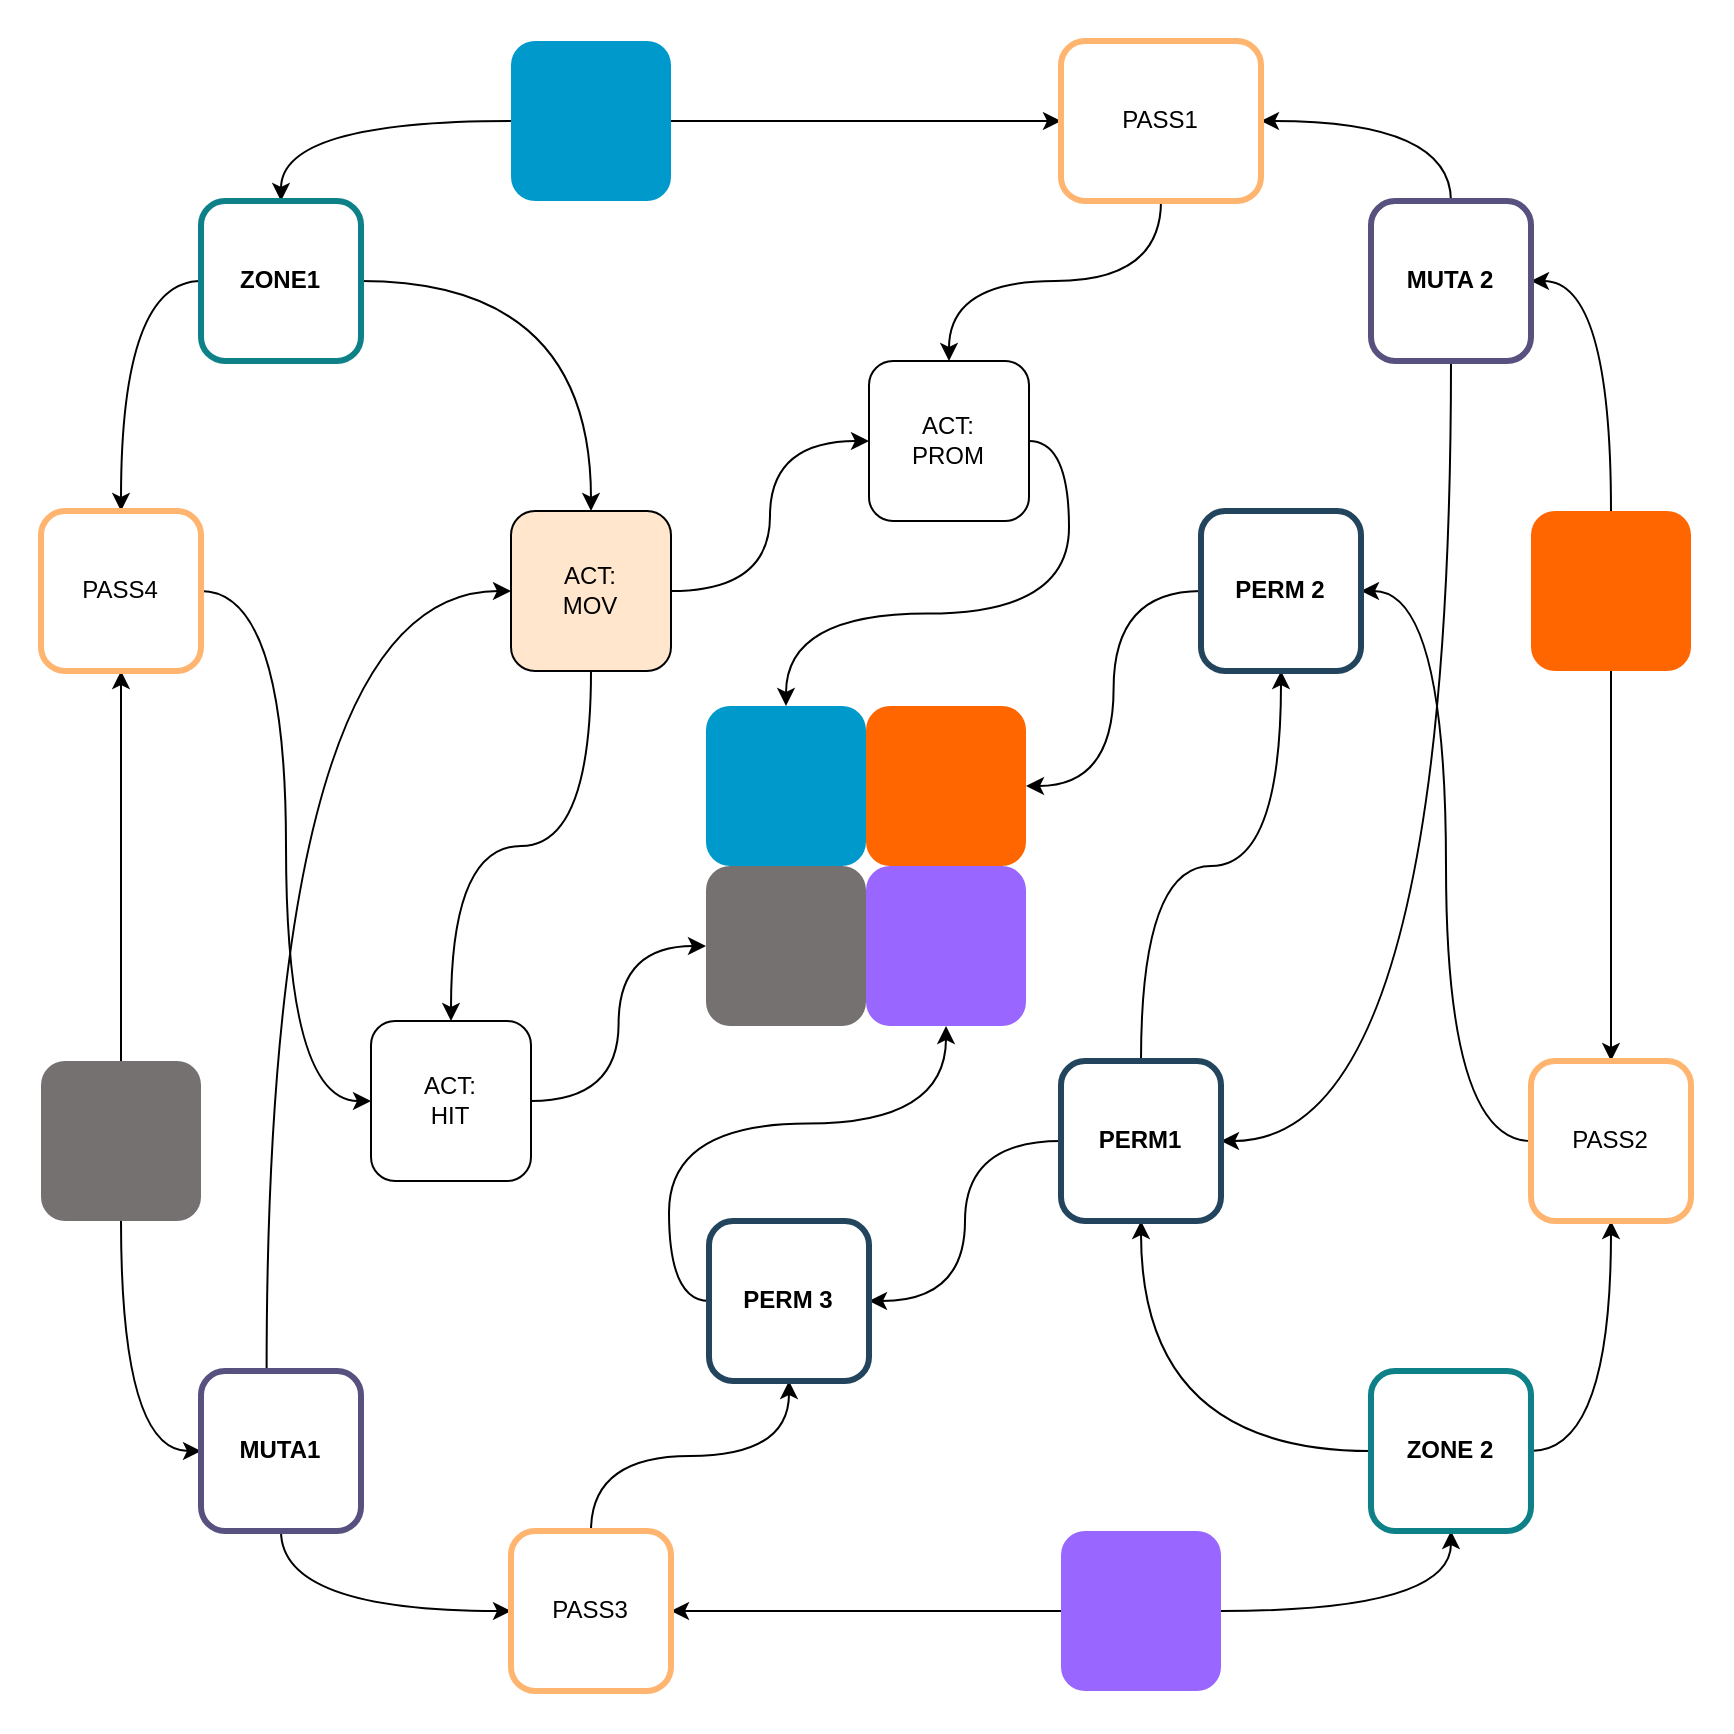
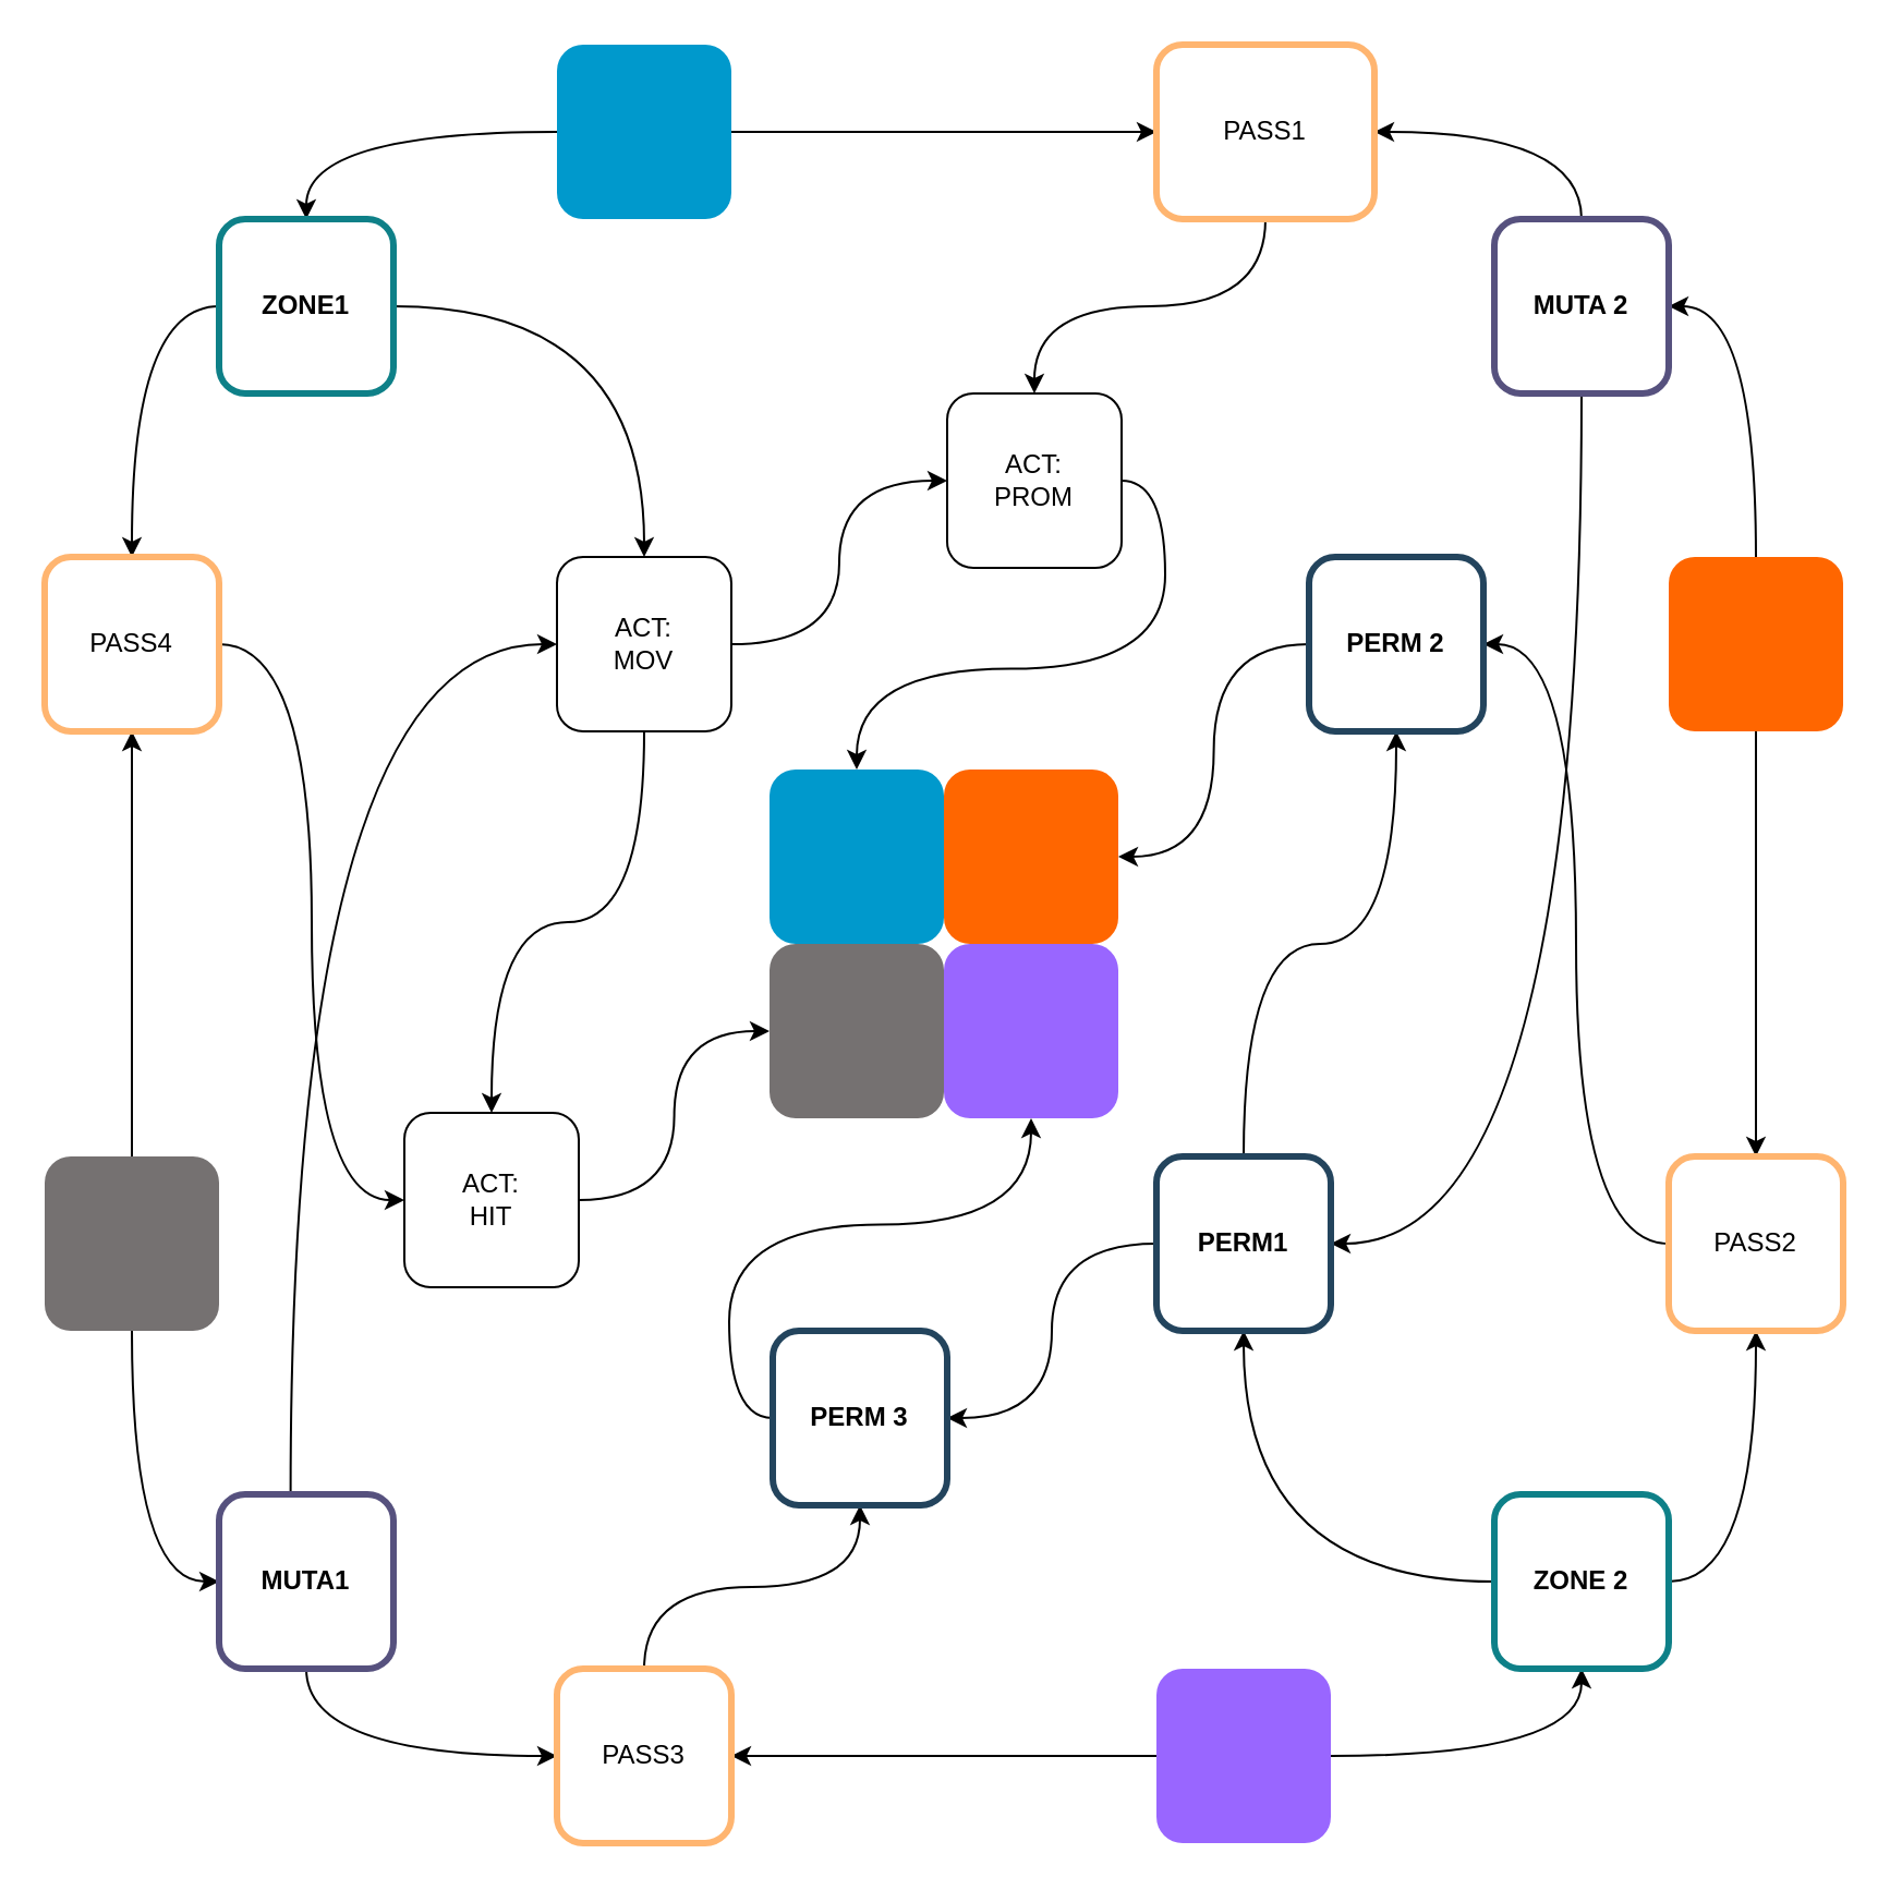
  <mxCell id="0" />
  <mxCell id="1" parent="0" />
  <mxCell id="2" style="edgeStyle=orthogonalEdgeStyle;orthogonalLoop=1;jettySize=auto;html=1;entryX=0.5;entryY=0;entryDx=0;entryDy=0;curved=1;" parent="1" source="4" target="16" edge="1"><mxGeometry relative="1" as="geometry" /></mxCell>
  <mxCell id="3" style="edgeStyle=orthogonalEdgeStyle;curved=1;orthogonalLoop=1;jettySize=auto;html=1;entryX=0;entryY=0.5;entryDx=0;entryDy=0;" parent="1" source="4" target="45" edge="1"><mxGeometry relative="1" as="geometry" /></mxCell>
  <mxCell id="4" value="" style="whiteSpace=wrap;html=1;aspect=fixed;rounded=1;fillColor=#0099CC;strokeColor=none;" parent="1" vertex="1"><mxGeometry x="255" y="20" width="80" height="80" as="geometry" /></mxCell>
  <mxCell id="5" style="edgeStyle=orthogonalEdgeStyle;curved=1;orthogonalLoop=1;jettySize=auto;html=1;entryX=1;entryY=0.5;entryDx=0;entryDy=0;exitX=0.5;exitY=0;exitDx=0;exitDy=0;" parent="1" source="7" target="19" edge="1"><mxGeometry relative="1" as="geometry" /></mxCell>
  <mxCell id="6" style="edgeStyle=orthogonalEdgeStyle;curved=1;orthogonalLoop=1;jettySize=auto;html=1;entryX=0.5;entryY=0;entryDx=0;entryDy=0;exitX=0.5;exitY=1;exitDx=0;exitDy=0;" parent="1" source="7" target="27" edge="1"><mxGeometry relative="1" as="geometry" /></mxCell>
  <mxCell id="7" value="" style="whiteSpace=wrap;html=1;aspect=fixed;rounded=1;fillColor=#FF6600;strokeColor=none;" parent="1" vertex="1"><mxGeometry x="765" y="255" width="80" height="80" as="geometry" /></mxCell>
  <mxCell id="8" style="edgeStyle=orthogonalEdgeStyle;curved=1;orthogonalLoop=1;jettySize=auto;html=1;entryX=0.5;entryY=1;entryDx=0;entryDy=0;" parent="1" source="10" target="22" edge="1"><mxGeometry relative="1" as="geometry" /></mxCell>
  <mxCell id="9" style="edgeStyle=orthogonalEdgeStyle;curved=1;orthogonalLoop=1;jettySize=auto;html=1;entryX=1;entryY=0.5;entryDx=0;entryDy=0;" parent="1" source="10" target="34" edge="1"><mxGeometry relative="1" as="geometry" /></mxCell>
  <mxCell id="10" value="" style="whiteSpace=wrap;html=1;aspect=fixed;rounded=1;fillColor=#9966FF;strokeColor=none;" parent="1" vertex="1"><mxGeometry x="530" y="765" width="80" height="80" as="geometry" /></mxCell>
  <mxCell id="11" style="edgeStyle=orthogonalEdgeStyle;orthogonalLoop=1;jettySize=auto;html=1;entryX=0;entryY=0.5;entryDx=0;entryDy=0;curved=1;" parent="1" source="13" target="25" edge="1"><mxGeometry relative="1" as="geometry" /></mxCell>
  <mxCell id="12" style="edgeStyle=orthogonalEdgeStyle;curved=1;orthogonalLoop=1;jettySize=auto;html=1;entryX=0.5;entryY=1;entryDx=0;entryDy=0;" parent="1" source="13" target="39" edge="1"><mxGeometry relative="1" as="geometry" /></mxCell>
  <mxCell id="13" value="" style="whiteSpace=wrap;html=1;aspect=fixed;rounded=1;fillColor=#757171;strokeColor=none;" parent="1" vertex="1"><mxGeometry x="20" y="530" width="80" height="80" as="geometry" /></mxCell>
  <mxCell id="14" style="edgeStyle=orthogonalEdgeStyle;curved=1;orthogonalLoop=1;jettySize=auto;html=1;entryX=0.5;entryY=0;entryDx=0;entryDy=0;" parent="1" source="16" target="37" edge="1"><mxGeometry relative="1" as="geometry" /></mxCell>
  <mxCell id="15" style="edgeStyle=orthogonalEdgeStyle;curved=1;orthogonalLoop=1;jettySize=auto;html=1;entryX=0.5;entryY=0;entryDx=0;entryDy=0;exitX=0;exitY=0.5;exitDx=0;exitDy=0;" parent="1" source="16" target="39" edge="1"><mxGeometry relative="1" as="geometry" /></mxCell>
  <mxCell id="16" value="ZONE1" style="whiteSpace=wrap;html=1;aspect=fixed;rounded=1;strokeColor=#0e8088;strokeWidth=3;fillColor=none;fontStyle=1" parent="1" vertex="1"><mxGeometry x="100" y="100" width="80" height="80" as="geometry" /></mxCell>
  <mxCell id="17" style="edgeStyle=orthogonalEdgeStyle;curved=1;orthogonalLoop=1;jettySize=auto;html=1;entryX=1;entryY=0.5;entryDx=0;entryDy=0;exitX=0.5;exitY=0;exitDx=0;exitDy=0;" parent="1" source="19" target="45" edge="1"><mxGeometry relative="1" as="geometry" /></mxCell>
  <mxCell id="18" style="edgeStyle=orthogonalEdgeStyle;curved=1;orthogonalLoop=1;jettySize=auto;html=1;entryX=1;entryY=0.5;entryDx=0;entryDy=0;exitX=0.5;exitY=1;exitDx=0;exitDy=0;" parent="1" source="19" target="30" edge="1"><mxGeometry relative="1" as="geometry" /></mxCell>
  <mxCell id="19" value="MUTA 2" style="whiteSpace=wrap;html=1;aspect=fixed;rounded=1;strokeWidth=3;fillColor=none;strokeColor=#56517e;fontStyle=1" parent="1" vertex="1"><mxGeometry x="685" y="100" width="80" height="80" as="geometry" /></mxCell>
  <mxCell id="20" style="edgeStyle=orthogonalEdgeStyle;curved=1;orthogonalLoop=1;jettySize=auto;html=1;entryX=0.5;entryY=1;entryDx=0;entryDy=0;exitX=1;exitY=0.5;exitDx=0;exitDy=0;" parent="1" source="22" target="27" edge="1"><mxGeometry relative="1" as="geometry" /></mxCell>
  <mxCell id="21" style="edgeStyle=orthogonalEdgeStyle;curved=1;orthogonalLoop=1;jettySize=auto;html=1;entryX=0.5;entryY=1;entryDx=0;entryDy=0;exitX=0;exitY=0.5;exitDx=0;exitDy=0;" parent="1" source="22" target="30" edge="1"><mxGeometry relative="1" as="geometry" /></mxCell>
  <mxCell id="22" value="ZONE 2" style="whiteSpace=wrap;html=1;aspect=fixed;rounded=1;strokeWidth=3;fillColor=none;strokeColor=#0e8088;fontStyle=1" parent="1" vertex="1"><mxGeometry x="685" y="685" width="80" height="80" as="geometry" /></mxCell>
  <mxCell id="23" style="edgeStyle=orthogonalEdgeStyle;curved=1;orthogonalLoop=1;jettySize=auto;html=1;entryX=0;entryY=0.5;entryDx=0;entryDy=0;exitX=0.5;exitY=1;exitDx=0;exitDy=0;" parent="1" source="25" target="34" edge="1"><mxGeometry relative="1" as="geometry" /></mxCell>
  <mxCell id="24" style="edgeStyle=orthogonalEdgeStyle;curved=1;orthogonalLoop=1;jettySize=auto;html=1;entryX=0;entryY=0.5;entryDx=0;entryDy=0;exitX=0.41;exitY=0.004;exitDx=0;exitDy=0;exitPerimeter=0;" parent="1" source="25" target="37" edge="1"><mxGeometry relative="1" as="geometry" /></mxCell>
  <mxCell id="25" value="MUTA1" style="whiteSpace=wrap;html=1;aspect=fixed;rounded=1;strokeWidth=3;fillColor=none;strokeColor=#56517e;fontStyle=1" parent="1" vertex="1"><mxGeometry x="100" y="685" width="80" height="80" as="geometry" /></mxCell>
  <mxCell id="26" style="edgeStyle=orthogonalEdgeStyle;curved=1;orthogonalLoop=1;jettySize=auto;html=1;entryX=1;entryY=0.5;entryDx=0;entryDy=0;" parent="1" source="27" target="32" edge="1"><mxGeometry relative="1" as="geometry" /></mxCell>
  <mxCell id="27" value="PASS2" style="whiteSpace=wrap;html=1;aspect=fixed;rounded=1;strokeWidth=3;fillColor=none;strokeColor=#FFB570;" parent="1" vertex="1"><mxGeometry x="765" y="530" width="80" height="80" as="geometry" /></mxCell>
  <mxCell id="28" style="edgeStyle=orthogonalEdgeStyle;curved=1;orthogonalLoop=1;jettySize=auto;html=1;entryX=0.5;entryY=1;entryDx=0;entryDy=0;" parent="1" source="30" target="32" edge="1"><mxGeometry relative="1" as="geometry" /></mxCell>
  <mxCell id="29" style="edgeStyle=orthogonalEdgeStyle;curved=1;orthogonalLoop=1;jettySize=auto;html=1;exitX=0;exitY=0.5;exitDx=0;exitDy=0;entryX=1;entryY=0.5;entryDx=0;entryDy=0;" parent="1" source="30" target="41" edge="1"><mxGeometry relative="1" as="geometry" /></mxCell>
  <mxCell id="30" value="PERM1" style="whiteSpace=wrap;html=1;aspect=fixed;rounded=1;strokeWidth=3;fillColor=none;strokeColor=#23445d;fontColor=#000000;fontStyle=1" parent="1" vertex="1"><mxGeometry x="530" y="530" width="80" height="80" as="geometry" /></mxCell>
  <mxCell id="31" style="edgeStyle=orthogonalEdgeStyle;curved=1;orthogonalLoop=1;jettySize=auto;html=1;entryX=1;entryY=0.5;entryDx=0;entryDy=0;" parent="1" source="32" target="51" edge="1"><mxGeometry relative="1" as="geometry" /></mxCell>
  <mxCell id="32" value="PERM 2" style="whiteSpace=wrap;html=1;aspect=fixed;rounded=1;strokeWidth=3;fillColor=none;strokeColor=#23445d;fontColor=#000000;fontStyle=1" parent="1" vertex="1"><mxGeometry x="600" y="255" width="80" height="80" as="geometry" /></mxCell>
  <mxCell id="33" style="edgeStyle=orthogonalEdgeStyle;curved=1;orthogonalLoop=1;jettySize=auto;html=1;entryX=0.5;entryY=1;entryDx=0;entryDy=0;exitX=0.5;exitY=0;exitDx=0;exitDy=0;" parent="1" source="34" target="41" edge="1"><mxGeometry relative="1" as="geometry" /></mxCell>
  <mxCell id="34" value="PASS3" style="whiteSpace=wrap;html=1;aspect=fixed;rounded=1;strokeWidth=3;fillColor=none;strokeColor=#FFB570;" parent="1" vertex="1"><mxGeometry x="255" y="765" width="80" height="80" as="geometry" /></mxCell>
  <mxCell id="35" style="edgeStyle=orthogonalEdgeStyle;curved=1;orthogonalLoop=1;jettySize=auto;html=1;entryX=0;entryY=0.5;entryDx=0;entryDy=0;" parent="1" source="37" target="43" edge="1"><mxGeometry relative="1" as="geometry" /></mxCell>
  <mxCell id="36" style="edgeStyle=orthogonalEdgeStyle;curved=1;orthogonalLoop=1;jettySize=auto;html=1;entryX=0.5;entryY=0;entryDx=0;entryDy=0;exitX=0.5;exitY=1;exitDx=0;exitDy=0;" parent="1" source="37" target="47" edge="1"><mxGeometry relative="1" as="geometry" /></mxCell>
- <mxCell id="37" value="ACT:&lt;br&gt;MOV" style="whiteSpace=wrap;html=1;aspect=fixed;rounded=1;strokeWidth=1;fillColor=#ffe6cc;" parent="1" vertex="1"><mxGeometry x="255" y="255" width="80" height="80" as="geometry" /></mxCell>
+ <mxCell id="37" value="ACT:&lt;br&gt;MOV" style="whiteSpace=wrap;html=1;aspect=fixed;rounded=1;strokeWidth=1;" parent="1" vertex="1"><mxGeometry x="255" y="255" width="80" height="80" as="geometry" /></mxCell>
  <mxCell id="38" style="edgeStyle=orthogonalEdgeStyle;curved=1;orthogonalLoop=1;jettySize=auto;html=1;exitX=1;exitY=0.5;exitDx=0;exitDy=0;entryX=0;entryY=0.5;entryDx=0;entryDy=0;" parent="1" source="39" target="47" edge="1"><mxGeometry relative="1" as="geometry" /></mxCell>
  <mxCell id="39" value="PASS4" style="whiteSpace=wrap;html=1;aspect=fixed;rounded=1;strokeWidth=3;fillColor=none;strokeColor=#FFB570;" parent="1" vertex="1"><mxGeometry x="20" y="255" width="80" height="80" as="geometry" /></mxCell>
  <mxCell id="40" style="edgeStyle=orthogonalEdgeStyle;curved=1;orthogonalLoop=1;jettySize=auto;html=1;entryX=0.5;entryY=1;entryDx=0;entryDy=0;exitX=0;exitY=0.5;exitDx=0;exitDy=0;" parent="1" source="41" target="53" edge="1"><mxGeometry relative="1" as="geometry" /></mxCell>
  <mxCell id="41" value="PERM 3" style="whiteSpace=wrap;html=1;aspect=fixed;rounded=1;strokeWidth=3;fillColor=none;strokeColor=#23445d;fontColor=#000000;fontStyle=1" parent="1" vertex="1"><mxGeometry x="354" y="610" width="80" height="80" as="geometry" /></mxCell>
  <mxCell id="42" style="edgeStyle=orthogonalEdgeStyle;curved=1;orthogonalLoop=1;jettySize=auto;html=1;entryX=0.5;entryY=0;entryDx=0;entryDy=0;exitX=1;exitY=0.5;exitDx=0;exitDy=0;" parent="1" source="43" target="50" edge="1"><mxGeometry relative="1" as="geometry" /></mxCell>
  <mxCell id="43" value="ACT:&lt;br&gt;PROM" style="whiteSpace=wrap;html=1;aspect=fixed;rounded=1;strokeWidth=1;fillColor=none;strokeColor=#000000;" parent="1" vertex="1"><mxGeometry x="434" y="180" width="80" height="80" as="geometry" /></mxCell>
  <mxCell id="44" style="edgeStyle=orthogonalEdgeStyle;curved=1;orthogonalLoop=1;jettySize=auto;html=1;exitX=0.5;exitY=1;exitDx=0;exitDy=0;entryX=0.5;entryY=0;entryDx=0;entryDy=0;" parent="1" source="45" target="43" edge="1"><mxGeometry relative="1" as="geometry" /></mxCell>
  <mxCell id="45" value="PASS1" style="whiteSpace=wrap;html=1;aspect=fixed;rounded=1;strokeWidth=3;fillColor=none;strokeColor=#FFB570;" parent="1" vertex="1"><mxGeometry x="530" y="20" width="100" height="80" as="geometry" /></mxCell>
  <mxCell id="46" style="edgeStyle=orthogonalEdgeStyle;curved=1;orthogonalLoop=1;jettySize=auto;html=1;entryX=0;entryY=0.5;entryDx=0;entryDy=0;" parent="1" source="47" target="52" edge="1"><mxGeometry relative="1" as="geometry" /></mxCell>
  <mxCell id="47" value="ACT:&lt;br&gt;HIT" style="whiteSpace=wrap;html=1;aspect=fixed;rounded=1;strokeWidth=1;fillColor=none;strokeColor=#000000;" parent="1" vertex="1"><mxGeometry x="185" y="510" width="80" height="80" as="geometry" /></mxCell>
  <mxCell id="48" value="" style="group;strokeColor=none;strokeWidth=3;" parent="1" vertex="1" connectable="0"><mxGeometry x="352.5" y="352.5" width="160" height="160" as="geometry" /></mxCell>
  <mxCell id="49" value="" style="group" parent="48" vertex="1" connectable="0"><mxGeometry width="160" height="160" as="geometry" /></mxCell>
  <mxCell id="50" value="" style="whiteSpace=wrap;html=1;aspect=fixed;rounded=1;strokeWidth=2;fillColor=#0099CC;strokeColor=none;" parent="49" vertex="1"><mxGeometry width="80" height="80" as="geometry" /></mxCell>
  <mxCell id="51" value="" style="whiteSpace=wrap;html=1;aspect=fixed;rounded=1;strokeWidth=2;fillColor=#FF6600;strokeColor=none;" parent="49" vertex="1"><mxGeometry x="80" width="80" height="80" as="geometry" /></mxCell>
  <mxCell id="52" value="" style="whiteSpace=wrap;html=1;aspect=fixed;rounded=1;strokeWidth=2;fillColor=#757171;strokeColor=none;" parent="49" vertex="1"><mxGeometry y="80" width="80" height="80" as="geometry" /></mxCell>
  <mxCell id="53" value="" style="whiteSpace=wrap;html=1;aspect=fixed;rounded=1;strokeWidth=2;fillColor=#9966FF;strokeColor=none;" parent="49" vertex="1"><mxGeometry x="80" y="80" width="80" height="80" as="geometry" /></mxCell>
